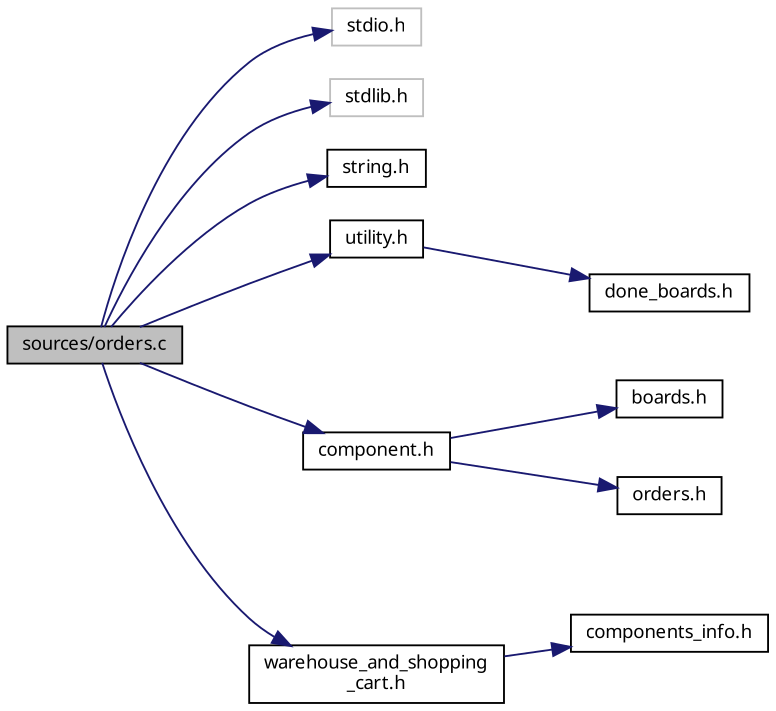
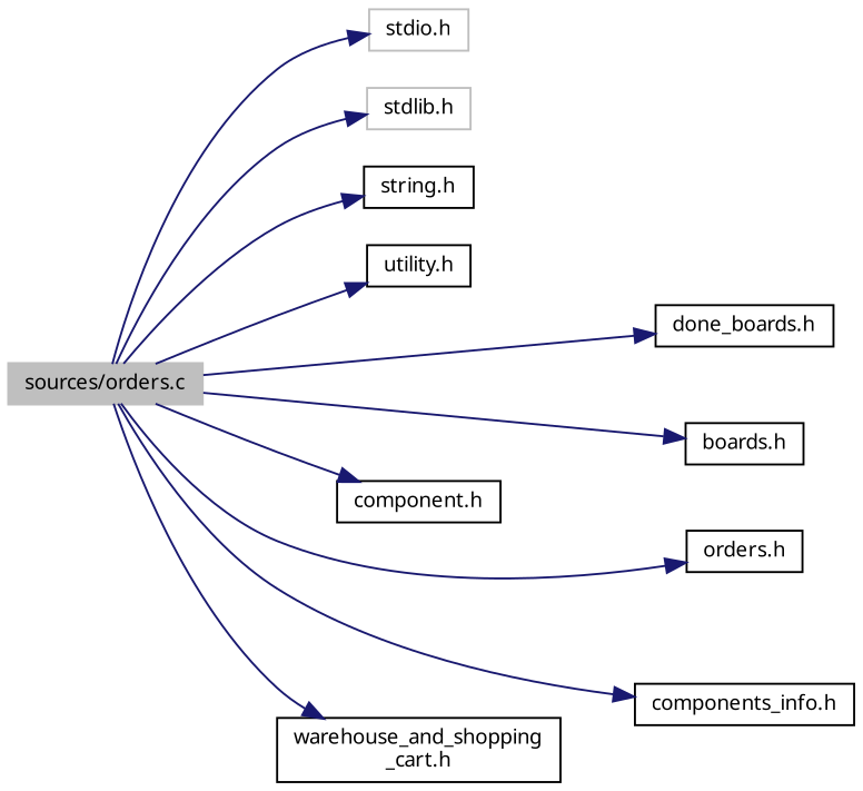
  digraph {
    fontname="Noto Sans"
    rankdir=LR
    node [color=black fillcolor=white fontname="Noto Sans" fontsize=10 shape=record style=filled]
    edge [color=midnightblue fontname="Noto Sans" fontsize=10 labelfontname=Helvetica labelfontsize=10 style=solid]
-   n1 [fillcolor=grey75 fontcolor=black height=0.2 label="sources/orders.c" width=0.4]
+   n1 [color=grey75 fillcolor=grey75 fontcolor=black height=0.2 label="sources/orders.c" width=0.4]
    n2 [color=grey75 height=0.2 label="stdio.h" width=0.4]
    n3 [color=grey75 height=0.2 label="stdlib.h" width=0.4]
    n4 [height=0.2 label="string.h" width=0.4]
    n5 [height=0.2 label="utility.h" width=0.4]
    n6 [height=0.2 label="component.h" width=0.4]
    n7 [height=0.2 label="components_info.h" width=0.4]
    n8 [height=0.2 label="warehouse_and_shopping\l_cart.h" width=0.4]
    n9 [height=0.2 label="boards.h" width=0.4]
    n10 [height=0.2 label="done_boards.h" width=0.4]
    n11 [height=0.2 label="orders.h" width=0.4]
    n1 -> n2
    n1 -> n3
    n1 -> n4
    n1 -> n5
    n1 -> n6
-   n8 -> n7
+   n1 -> n7
    n1 -> n8
-   n6 -> n9
-   n5 -> n10
-   n6 -> n11
+   n1 -> n9
+   n1 -> n10
+   n1 -> n11
  }
